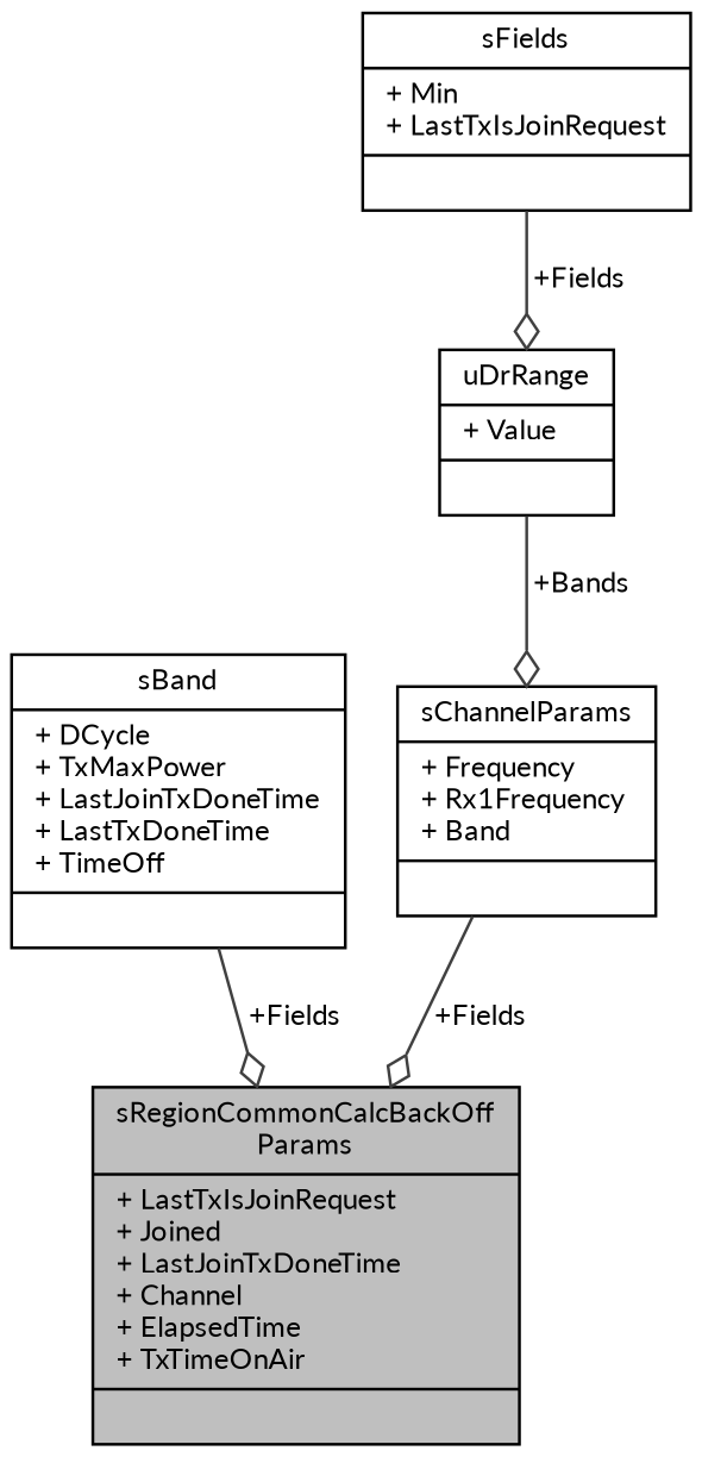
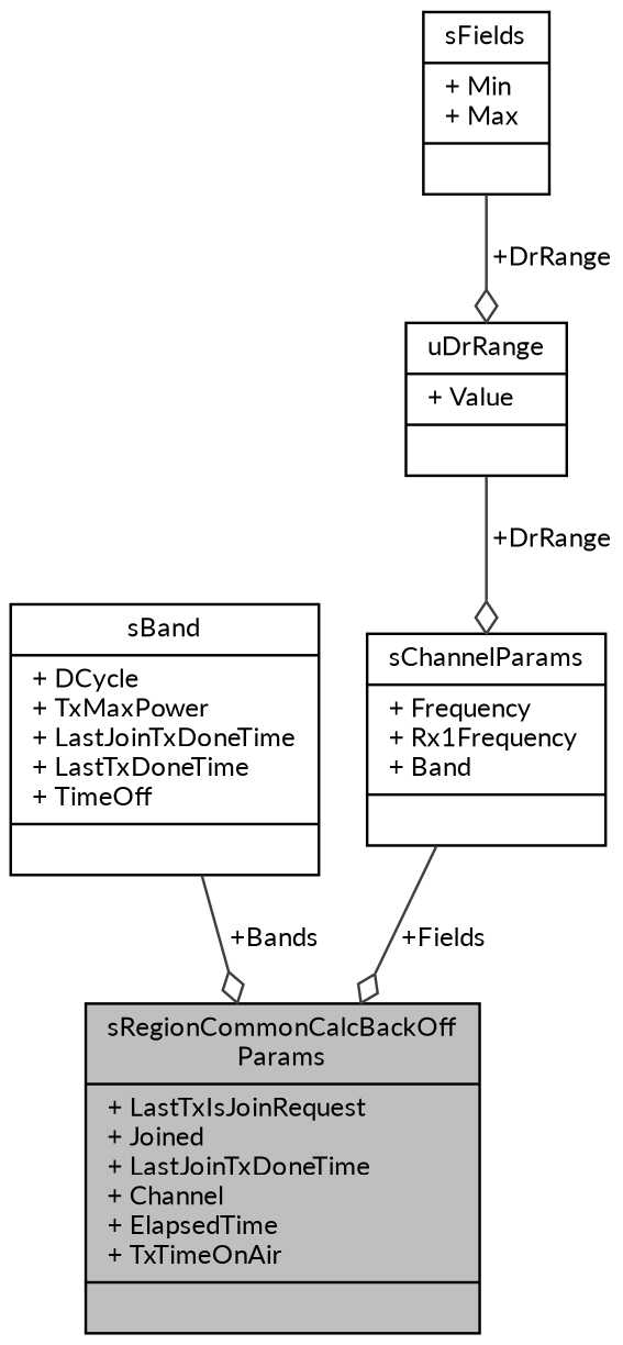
  digraph {
    fontname=Lato
    node [color=black fillcolor=white fontname=Lato fontsize=10 shape=record style=filled]
    edge [arrowhead=odiamond color=grey25 fontname=Lato fontsize=10 labelfontname=Helvetica labelfontsize=10 style=solid]
    n1 [fillcolor=grey75 fontcolor=black height=0.2 label="{sRegionCommonCalcBackOff\lParams\n|+ LastTxIsJoinRequest\l+ Joined\l+ LastJoinTxDoneTime\l+ Channel\l+ ElapsedTime\l+ TxTimeOnAir\l|}" width=0.4]
    n2 [height=0.2 label="{sBand\n|+ DCycle\l+ TxMaxPower\l+ LastJoinTxDoneTime\l+ LastTxDoneTime\l+ TimeOff\l|}" width=0.4]
    n3 [height=0.2 label="{sChannelParams\n|+ Frequency\l+ Rx1Frequency\l+ Band\l|}" width=0.4]
    n4 [height=0.2 label="{uDrRange\n|+ Value\l|}" width=0.4]
-   n5 [height=0.2 label="{sFields\n|+ Min\l+ LastTxIsJoinRequest\l|}" width=0.4]
-   n2 -> n1 [label=" +Fields"]
+   n5 [height=0.2 label="{sFields\n|+ Min\l+ Max\l|}" width=0.4]
+   n2 -> n1 [label=" +Bands"]
    n3 -> n1 [label=" +Fields"]
-   n4 -> n3 [label=" +Bands"]
-   n5 -> n4 [label=" +Fields"]
+   n4 -> n3 [label=" +DrRange"]
+   n5 -> n4 [label=" +DrRange"]
  }
